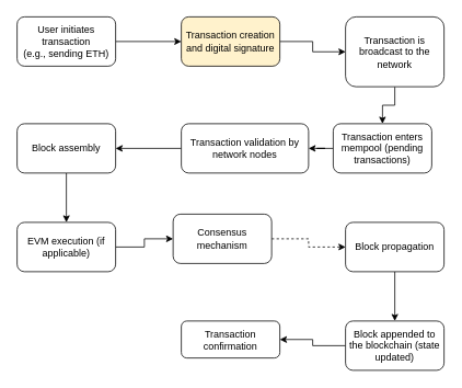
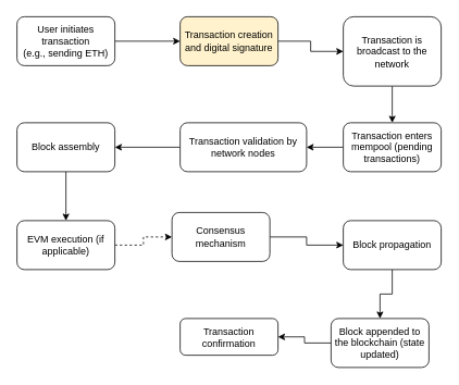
  <mxCell id="0" />
  <mxCell id="1" parent="0" />
  <mxCell id="2" value="" style="edgeStyle=orthogonalEdgeStyle;rounded=0;orthogonalLoop=1;jettySize=auto;html=1;" edge="1" parent="1" source="3" target="5"><mxGeometry relative="1" as="geometry" /></mxCell>
  <mxCell id="3" value="User initiates transaction&lt;div&gt;(e.g., sending ETH)&lt;/div&gt;" style="rounded=1;whiteSpace=wrap;html=1;" vertex="1" parent="1"><mxGeometry x="20" y="20" width="120" height="60" as="geometry" /></mxCell>
  <mxCell id="4" value="" style="edgeStyle=orthogonalEdgeStyle;rounded=0;orthogonalLoop=1;jettySize=auto;html=1;" edge="1" parent="1" source="5" target="7"><mxGeometry relative="1" as="geometry" /></mxCell>
  <mxCell id="5" value="Transaction creation and digital signature" style="rounded=1;whiteSpace=wrap;html=1;fillColor=#fff2cc;" vertex="1" parent="1"><mxGeometry x="220" y="20" width="120" height="60" as="geometry" /></mxCell>
  <mxCell id="6" value="" style="edgeStyle=orthogonalEdgeStyle;rounded=0;orthogonalLoop=1;jettySize=auto;html=1;" edge="1" parent="1" source="7" target="9"><mxGeometry relative="1" as="geometry" /></mxCell>
  <mxCell id="7" value="Transaction is broadcast to the network" style="rounded=1;whiteSpace=wrap;html=1;" vertex="1" parent="1"><mxGeometry x="420" y="20" width="120" height="85" as="geometry" /></mxCell>
  <mxCell id="8" value="" style="edgeStyle=orthogonalEdgeStyle;rounded=0;orthogonalLoop=1;jettySize=auto;html=1;" edge="1" parent="1" source="9" target="11"><mxGeometry relative="1" as="geometry" /></mxCell>
- <mxCell id="9" value="Transaction enters mempool (pending transactions)" style="rounded=1;whiteSpace=wrap;html=1;" vertex="1" parent="1"><mxGeometry x="405" y="150" width="120" height="60" as="geometry" /></mxCell>
+ <mxCell id="9" value="Transaction enters mempool (pending transactions)" style="rounded=1;whiteSpace=wrap;html=1;" vertex="1" parent="1"><mxGeometry x="420" y="150" width="120" height="60" as="geometry" /></mxCell>
  <mxCell id="10" value="" style="edgeStyle=orthogonalEdgeStyle;rounded=0;orthogonalLoop=1;jettySize=auto;html=1;" edge="1" parent="1" source="11" target="13"><mxGeometry relative="1" as="geometry" /></mxCell>
  <mxCell id="11" value="Transaction validation by network nodes" style="rounded=1;whiteSpace=wrap;html=1;" vertex="1" parent="1"><mxGeometry x="220" y="150" width="155" height="60" as="geometry" /></mxCell>
  <mxCell id="12" value="" style="edgeStyle=orthogonalEdgeStyle;rounded=0;orthogonalLoop=1;jettySize=auto;html=1;" edge="1" parent="1" source="13" target="15"><mxGeometry relative="1" as="geometry" /></mxCell>
  <mxCell id="13" value="Block assembly" style="rounded=1;whiteSpace=wrap;html=1;" vertex="1" parent="1"><mxGeometry x="20" y="150" width="120" height="60" as="geometry" /></mxCell>
- <mxCell id="14" value="" style="edgeStyle=orthogonalEdgeStyle;rounded=0;orthogonalLoop=1;jettySize=auto;html=1;" edge="1" parent="1" source="15" target="17"><mxGeometry relative="1" as="geometry" /></mxCell>
+ <mxCell id="14" value="" style="edgeStyle=orthogonalEdgeStyle;rounded=0;orthogonalLoop=1;jettySize=auto;html=1;dashed=1;" edge="1" parent="1" source="15" target="17"><mxGeometry relative="1" as="geometry" /></mxCell>
  <mxCell id="15" value="EVM execution (if applicable)" style="rounded=1;whiteSpace=wrap;html=1;" vertex="1" parent="1"><mxGeometry x="20" y="270" width="120" height="60" as="geometry" /></mxCell>
- <mxCell id="16" value="" style="edgeStyle=orthogonalEdgeStyle;rounded=0;orthogonalLoop=1;jettySize=auto;html=1;dashed=1;" edge="1" parent="1" source="17" target="19"><mxGeometry relative="1" as="geometry" /></mxCell>
+ <mxCell id="16" value="" style="edgeStyle=orthogonalEdgeStyle;rounded=0;orthogonalLoop=1;jettySize=auto;html=1;" edge="1" parent="1" source="17" target="19"><mxGeometry relative="1" as="geometry" /></mxCell>
  <mxCell id="17" value="Consensus mechanism" style="rounded=1;whiteSpace=wrap;html=1;" vertex="1" parent="1"><mxGeometry x="210" y="260" width="120" height="60" as="geometry" /></mxCell>
  <mxCell id="18" value="" style="edgeStyle=orthogonalEdgeStyle;rounded=0;orthogonalLoop=1;jettySize=auto;html=1;" edge="1" parent="1" source="19" target="21"><mxGeometry relative="1" as="geometry" /></mxCell>
  <mxCell id="19" value="Block propagation" style="rounded=1;whiteSpace=wrap;html=1;" vertex="1" parent="1"><mxGeometry x="420" y="270" width="120" height="60" as="geometry" /></mxCell>
  <mxCell id="20" value="" style="edgeStyle=orthogonalEdgeStyle;rounded=0;orthogonalLoop=1;jettySize=auto;html=1;" edge="1" parent="1" source="21" target="22"><mxGeometry relative="1" as="geometry" /></mxCell>
- <mxCell id="21" value="Block appended to the blockchain (state updated)" style="rounded=1;whiteSpace=wrap;html=1;" vertex="1" parent="1"><mxGeometry x="420" y="390" width="120" height="60" as="geometry" /></mxCell>
+ <mxCell id="21" value="Block appended to the blockchain (state updated)" style="rounded=1;whiteSpace=wrap;html=1;" vertex="1" parent="1"><mxGeometry x="405" y="390" width="120" height="60" as="geometry" /></mxCell>
  <mxCell id="22" value="Transaction confirmation" style="rounded=1;whiteSpace=wrap;html=1;" vertex="1" parent="1"><mxGeometry x="220" y="390" width="120" height="45" as="geometry" /></mxCell>
